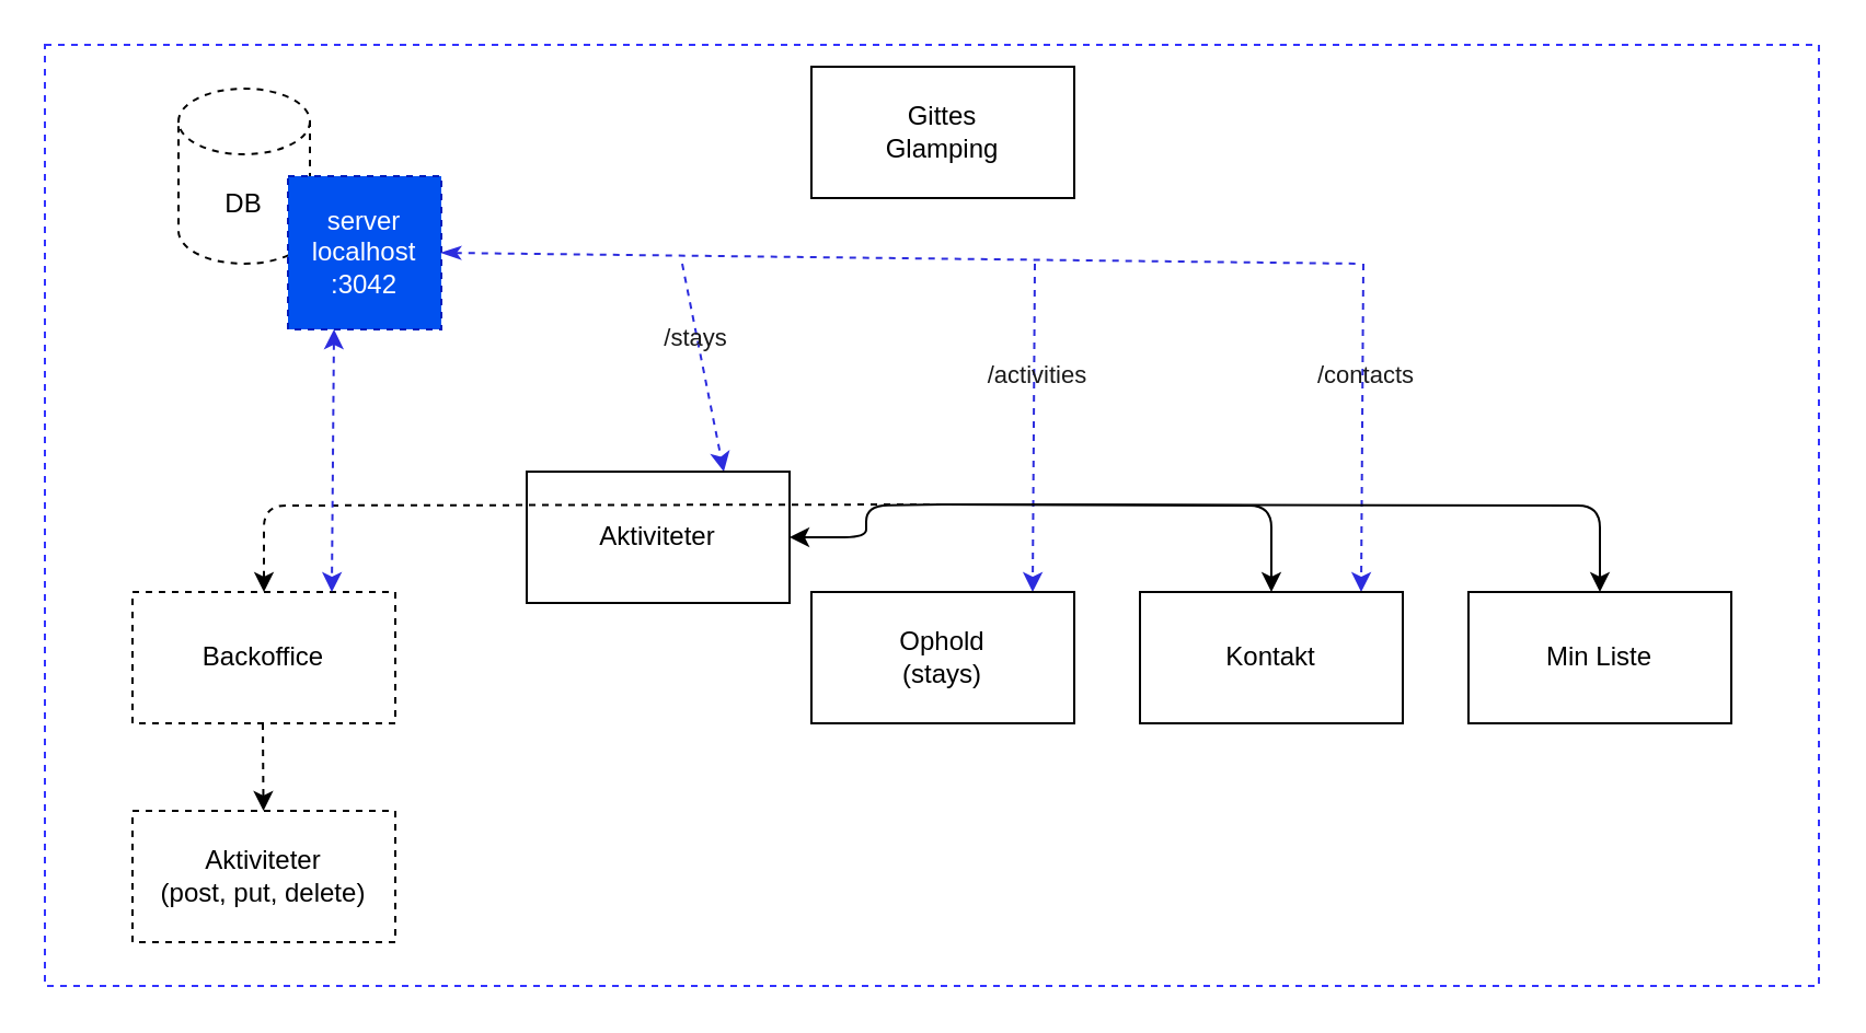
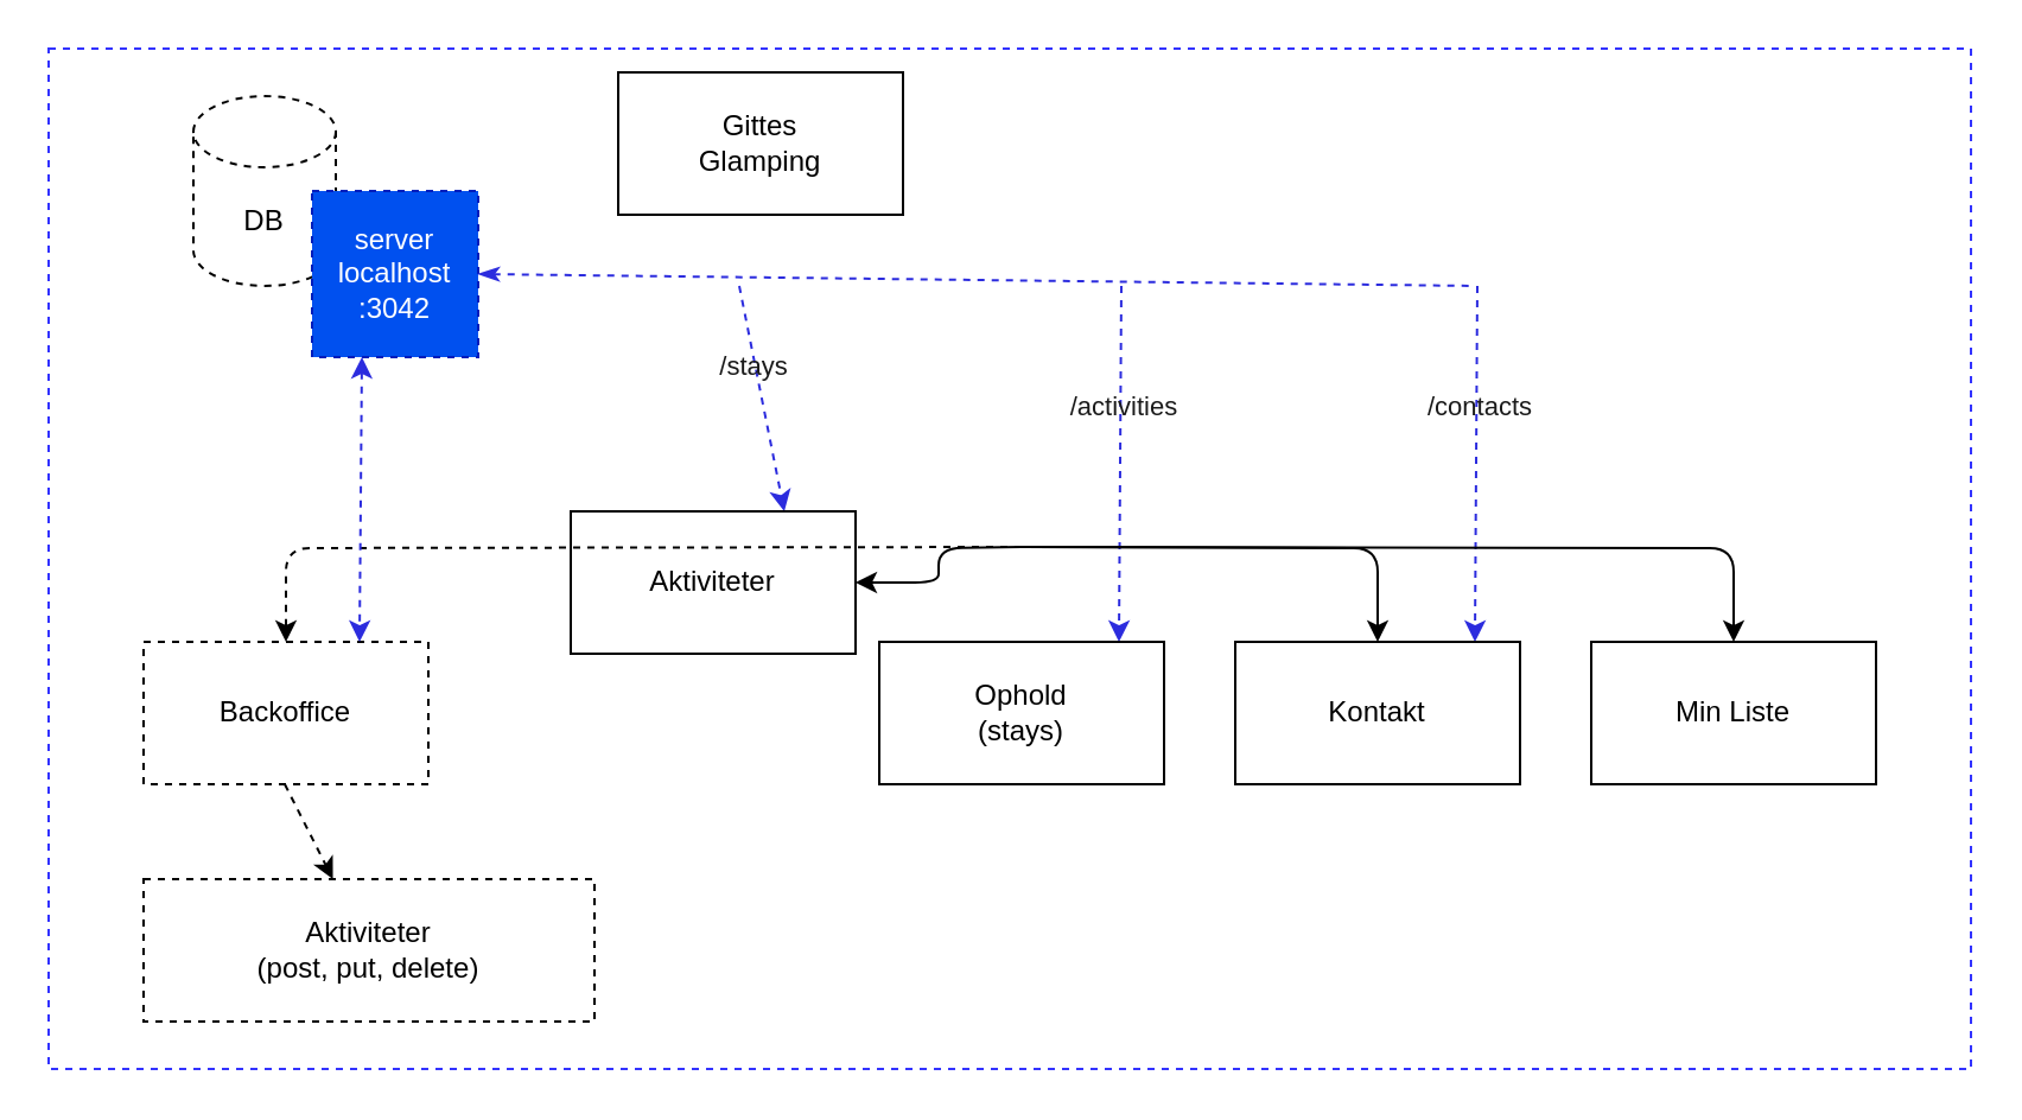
  <mxCell id="0" />
  <mxCell id="1" parent="0" />
  <mxCell id="2" value="" style="rounded=0;whiteSpace=wrap;html=1;dashed=1;strokeColor=#3333FF;fontColor=#FFFFFF;fillColor=default;" vertex="1" parent="1"><mxGeometry x="20" y="20" width="810" height="430" as="geometry" /></mxCell>
  <mxCell id="3" value="" style="endArrow=classic;html=1;dashed=1;strokeColor=#2C2CDE;entryX=0.75;entryY=0;entryDx=0;entryDy=0;" edge="1" parent="1" target="13"><mxGeometry width="50" height="50" relative="1" as="geometry"><mxPoint x="311" y="120" as="sourcePoint" /><mxPoint x="461" y="340" as="targetPoint" /></mxGeometry></mxCell>
  <mxCell id="4" value="/stays" style="edgeLabel;html=1;align=center;verticalAlign=middle;resizable=0;points=[];fontColor=#1A1A1A;labelBackgroundColor=none;" vertex="1" connectable="0" parent="3"><mxGeometry x="-0.373" y="-3" relative="1" as="geometry"><mxPoint x="3" y="3" as="offset" /></mxGeometry></mxCell>
  <mxCell id="5" value="" style="endArrow=classic;html=1;dashed=1;strokeColor=#2C2CDE;entryX=0.75;entryY=0;entryDx=0;entryDy=0;" edge="1" parent="1"><mxGeometry width="50" height="50" relative="1" as="geometry"><mxPoint x="472" y="120" as="sourcePoint" /><mxPoint x="471" y="270" as="targetPoint" /></mxGeometry></mxCell>
  <mxCell id="6" value="/activities" style="edgeLabel;html=1;align=center;verticalAlign=middle;resizable=0;points=[];fontColor=#1A1A1A;labelBackgroundColor=none;" vertex="1" connectable="0" parent="5"><mxGeometry x="0.333" y="1" relative="1" as="geometry"><mxPoint y="-50" as="offset" /></mxGeometry></mxCell>
  <mxCell id="7" value="" style="endArrow=classic;html=1;dashed=1;strokeColor=#2C2CDE;entryX=0.75;entryY=0;entryDx=0;entryDy=0;" edge="1" parent="1"><mxGeometry width="50" height="50" relative="1" as="geometry"><mxPoint x="622" y="120" as="sourcePoint" /><mxPoint x="621" y="270" as="targetPoint" /></mxGeometry></mxCell>
  <mxCell id="8" value="/contacts" style="edgeLabel;html=1;align=center;verticalAlign=middle;resizable=0;points=[];fontColor=#1A1A1A;labelBackgroundColor=none;" vertex="1" connectable="0" parent="7"><mxGeometry x="0.333" y="1" relative="1" as="geometry"><mxPoint y="-50" as="offset" /></mxGeometry></mxCell>
- <mxCell id="9" value="Gittes&lt;br&gt;Glamping" style="rounded=0;whiteSpace=wrap;html=1;" vertex="1" parent="1"><mxGeometry x="370" y="30" width="120" height="60" as="geometry" /></mxCell>
+ <mxCell id="9" value="Gittes&lt;br&gt;Glamping" style="rounded=0;whiteSpace=wrap;html=1;" vertex="1" parent="1"><mxGeometry x="260" y="30" width="120" height="60" as="geometry" /></mxCell>
  <mxCell id="10" value="Ophold&lt;br&gt;(stays)" style="rounded=0;whiteSpace=wrap;html=1;" vertex="1" parent="1"><mxGeometry x="370" y="270" width="120" height="60" as="geometry" /></mxCell>
  <mxCell id="11" value="Kontakt" style="rounded=0;whiteSpace=wrap;html=1;" vertex="1" parent="1"><mxGeometry x="520" y="270" width="120" height="60" as="geometry" /></mxCell>
  <mxCell id="12" value="" style="endArrow=classic;html=1;entryX=0.5;entryY=0;entryDx=0;entryDy=0;edgeStyle=orthogonalEdgeStyle;" edge="1" parent="1" target="11"><mxGeometry width="50" height="50" relative="1" as="geometry"><mxPoint x="430" y="230" as="sourcePoint" /><mxPoint x="700" y="230" as="targetPoint" /></mxGeometry></mxCell>
  <mxCell id="13" value="Aktiviteter" style="rounded=0;whiteSpace=wrap;html=1;" vertex="1" parent="1"><mxGeometry x="240" y="215" width="120" height="60" as="geometry" /></mxCell>
  <mxCell id="14" value="" style="endArrow=classic;html=1;edgeStyle=orthogonalEdgeStyle;" edge="1" parent="1" target="13"><mxGeometry width="50" height="50" relative="1" as="geometry"><mxPoint x="430" y="230" as="sourcePoint" /><mxPoint x="650" y="280" as="targetPoint" /></mxGeometry></mxCell>
  <mxCell id="15" value="Min Liste" style="rounded=0;whiteSpace=wrap;html=1;" vertex="1" parent="1"><mxGeometry x="670" y="270" width="120" height="60" as="geometry" /></mxCell>
  <mxCell id="16" value="" style="endArrow=classic;html=1;entryX=0.5;entryY=0;entryDx=0;entryDy=0;edgeStyle=orthogonalEdgeStyle;" edge="1" parent="1" target="15"><mxGeometry width="50" height="50" relative="1" as="geometry"><mxPoint x="430" y="230" as="sourcePoint" /><mxPoint x="590" y="280" as="targetPoint" /></mxGeometry></mxCell>
  <mxCell id="17" value="Backoffice" style="rounded=0;whiteSpace=wrap;html=1;dashed=1;" vertex="1" parent="1"><mxGeometry x="60" y="270" width="120" height="60" as="geometry" /></mxCell>
  <mxCell id="18" value="" style="endArrow=classic;html=1;edgeStyle=orthogonalEdgeStyle;dashed=1;" edge="1" parent="1" target="17"><mxGeometry width="50" height="50" relative="1" as="geometry"><mxPoint x="430" y="230" as="sourcePoint" /><mxPoint x="290" y="280" as="targetPoint" /></mxGeometry></mxCell>
- <mxCell id="19" value="Aktiviteter&lt;br&gt;(post, put, delete)" style="rounded=0;whiteSpace=wrap;html=1;dashed=1;" vertex="1" parent="1"><mxGeometry x="60" y="370" width="120" height="60" as="geometry" /></mxCell>
+ <mxCell id="19" value="Aktiviteter&lt;br&gt;(post, put, delete)" style="rounded=0;whiteSpace=wrap;html=1;dashed=1;" vertex="1" parent="1"><mxGeometry x="60" y="370" width="190" height="60" as="geometry" /></mxCell>
  <mxCell id="20" value="" style="endArrow=classic;html=1;exitX=0.5;exitY=1;exitDx=0;exitDy=0;dashed=1;" edge="1" parent="1" target="19"><mxGeometry width="50" height="50" relative="1" as="geometry"><mxPoint x="119.5" y="330" as="sourcePoint" /><mxPoint x="120" y="370" as="targetPoint" /></mxGeometry></mxCell>
  <mxCell id="21" value="DB" style="shape=cylinder3;whiteSpace=wrap;html=1;boundedLbl=1;backgroundOutline=1;size=15;fillColor=default;dashed=1;" vertex="1" parent="1"><mxGeometry x="81" y="40" width="60" height="80" as="geometry" /></mxCell>
  <mxCell id="22" value="server&lt;br&gt;localhost&lt;br&gt;:3042" style="whiteSpace=wrap;html=1;aspect=fixed;dashed=1;fillColor=#0050ef;fontColor=#ffffff;strokeColor=#001DBC;" vertex="1" parent="1"><mxGeometry x="131" y="80" width="70" height="70" as="geometry" /></mxCell>
  <mxCell id="23" value="" style="endArrow=classic;html=1;dashed=1;strokeColor=#2C2CDE;startArrow=classic;startFill=1;" edge="1" parent="1"><mxGeometry width="50" height="50" relative="1" as="geometry"><mxPoint x="152" y="150" as="sourcePoint" /><mxPoint x="151" y="270" as="targetPoint" /></mxGeometry></mxCell>
  <mxCell id="24" value="" style="endArrow=none;dashed=1;html=1;strokeColor=#2C2CDE;exitX=1;exitY=0.5;exitDx=0;exitDy=0;startArrow=classicThin;startFill=1;" edge="1" parent="1" source="22"><mxGeometry width="50" height="50" relative="1" as="geometry"><mxPoint x="411" y="390" as="sourcePoint" /><mxPoint x="621" y="120" as="targetPoint" /></mxGeometry></mxCell>
